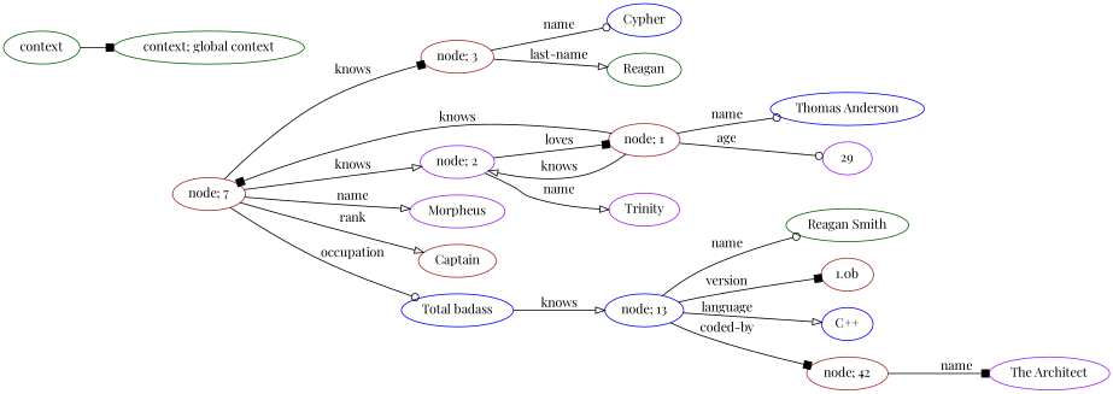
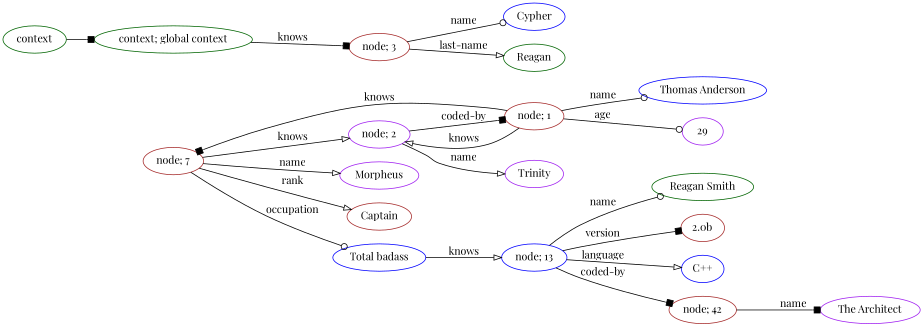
  digraph {
    fontname="Playfair Display"
    rankdir=LR
    node [color=brown fontname="Playfair Display"]
    edge [arrowhead=onormal fontname="Playfair Display"]
    context [color=darkgreen]
    "context; global context" [color=darkgreen]
    "Thomas Anderson" [color=blue]
    "node; 1"
    29 [color=purple]
    "node; 7"
    "node; 2" [color=purple]
    Morpheus [color=purple]
    Captain
    "Total badass" [color=blue]
    "node; 3"
    Trinity [color=purple]
    "node; 13" [color=blue]
    Cypher [color=blue]
    Reagan [color=darkgreen]
    n16 [color=darkgreen label="Reagan Smith"]
-   "1.0b"
+   "1.0b" [label="2.0b"]
    "C++" [color=blue]
    "node; 42"
    "The Architect" [color=purple]
    context -> "context; global context" [arrowhead=box]
    "node; 1" -> "Thomas Anderson" [arrowhead=odot label=name]
    "node; 1" -> 29 [arrowhead=odot label=age]
    "node; 1" -> "node; 7" [arrowhead=box label=knows]
    "node; 1" -> "node; 2" [label=knows]
    "node; 7" -> "node; 2" [label=knows]
    "node; 7" -> Morpheus [label=name]
    "node; 7" -> Captain [label=rank]
    "node; 7" -> "Total badass" [arrowhead=odot label=occupation]
-   "node; 7" -> "node; 3" [arrowhead=box label=knows]
-   "node; 2" -> "node; 1" [arrowhead=box label=loves]
+   "context; global context" -> "node; 3" [arrowhead=box label=knows]
+   "node; 2" -> "node; 1" [arrowhead=box label="coded-by"]
    "node; 2" -> Trinity [label=name]
    "Total badass" -> "node; 13" [label=knows]
    "node; 3" -> Cypher [arrowhead=odot label=name]
    "node; 3" -> Reagan [label="last-name"]
    "node; 13" -> n16 [arrowhead=odot label=name]
    "node; 13" -> "1.0b" [arrowhead=box label=version]
    "node; 13" -> "C++" [label=language]
    "node; 13" -> "node; 42" [arrowhead=box label="coded-by"]
    "node; 42" -> "The Architect" [arrowhead=box label=name]
  }
